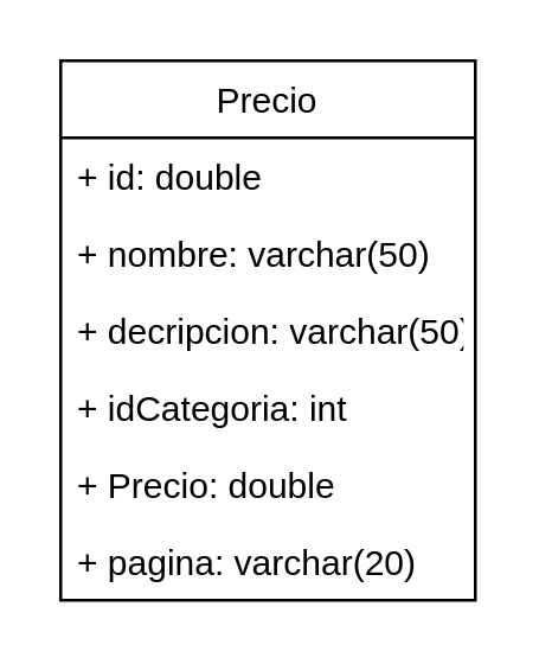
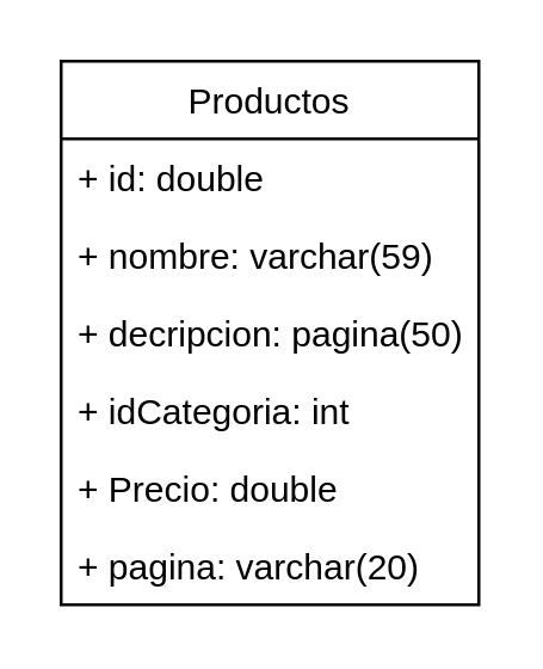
  <mxCell id="0" />
  <mxCell id="1" parent="0" />
- <mxCell id="2" value="Precio" style="swimlane;fontStyle=0;childLayout=stackLayout;horizontal=1;startSize=26;fillColor=none;horizontalStack=0;resizeParent=1;resizeParentMax=0;resizeLast=0;collapsible=1;marginBottom=0;" vertex="1" parent="1"><mxGeometry x="20" y="20" width="140" height="182" as="geometry" /></mxCell>
+ <mxCell id="2" value="Productos" style="swimlane;fontStyle=0;childLayout=stackLayout;horizontal=1;startSize=26;fillColor=none;horizontalStack=0;resizeParent=1;resizeParentMax=0;resizeLast=0;collapsible=1;marginBottom=0;" vertex="1" parent="1"><mxGeometry x="20" y="20" width="140" height="182" as="geometry" /></mxCell>
  <mxCell id="3" value="+ id: double" style="text;strokeColor=none;fillColor=none;align=left;verticalAlign=top;spacingLeft=4;spacingRight=4;overflow=hidden;rotatable=0;points=[[0,0.5],[1,0.5]];portConstraint=eastwest;" vertex="1" parent="2"><mxGeometry y="26" width="140" height="26" as="geometry" /></mxCell>
- <mxCell id="4" value="+ nombre: varchar(50)" style="text;strokeColor=none;fillColor=none;align=left;verticalAlign=top;spacingLeft=4;spacingRight=4;overflow=hidden;rotatable=0;points=[[0,0.5],[1,0.5]];portConstraint=eastwest;" vertex="1" parent="2"><mxGeometry y="52" width="140" height="26" as="geometry" /></mxCell>
- <mxCell id="5" value="+ decripcion: varchar(50)" style="text;strokeColor=none;fillColor=none;align=left;verticalAlign=top;spacingLeft=4;spacingRight=4;overflow=hidden;rotatable=0;points=[[0,0.5],[1,0.5]];portConstraint=eastwest;" vertex="1" parent="2"><mxGeometry y="78" width="140" height="26" as="geometry" /></mxCell>
+ <mxCell id="4" value="+ nombre: varchar(59)" style="text;strokeColor=none;fillColor=none;align=left;verticalAlign=top;spacingLeft=4;spacingRight=4;overflow=hidden;rotatable=0;points=[[0,0.5],[1,0.5]];portConstraint=eastwest;" vertex="1" parent="2"><mxGeometry y="52" width="140" height="26" as="geometry" /></mxCell>
+ <mxCell id="5" value="+ decripcion: pagina(50)" style="text;strokeColor=none;fillColor=none;align=left;verticalAlign=top;spacingLeft=4;spacingRight=4;overflow=hidden;rotatable=0;points=[[0,0.5],[1,0.5]];portConstraint=eastwest;" vertex="1" parent="2"><mxGeometry y="78" width="140" height="26" as="geometry" /></mxCell>
  <mxCell id="6" value="+ idCategoria: int" style="text;strokeColor=none;fillColor=none;align=left;verticalAlign=top;spacingLeft=4;spacingRight=4;overflow=hidden;rotatable=0;points=[[0,0.5],[1,0.5]];portConstraint=eastwest;" vertex="1" parent="2"><mxGeometry y="104" width="140" height="26" as="geometry" /></mxCell>
  <mxCell id="7" value="+ Precio: double" style="text;strokeColor=none;fillColor=none;align=left;verticalAlign=top;spacingLeft=4;spacingRight=4;overflow=hidden;rotatable=0;points=[[0,0.5],[1,0.5]];portConstraint=eastwest;" vertex="1" parent="2"><mxGeometry y="130" width="140" height="26" as="geometry" /></mxCell>
  <mxCell id="8" value="+ pagina: varchar(20)" style="text;strokeColor=none;fillColor=none;align=left;verticalAlign=top;spacingLeft=4;spacingRight=4;overflow=hidden;rotatable=0;points=[[0,0.5],[1,0.5]];portConstraint=eastwest;" vertex="1" parent="2"><mxGeometry y="156" width="140" height="26" as="geometry" /></mxCell>
